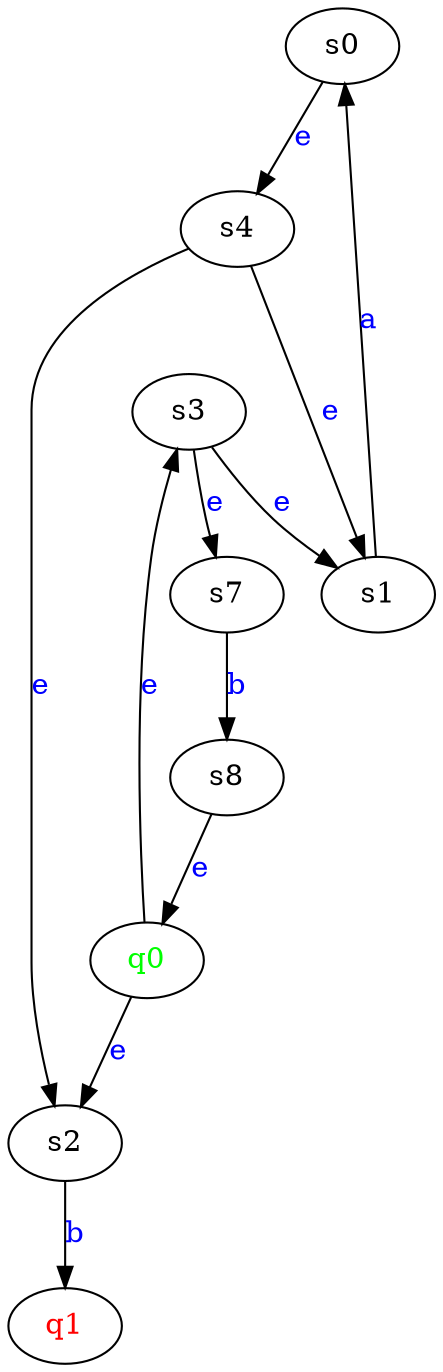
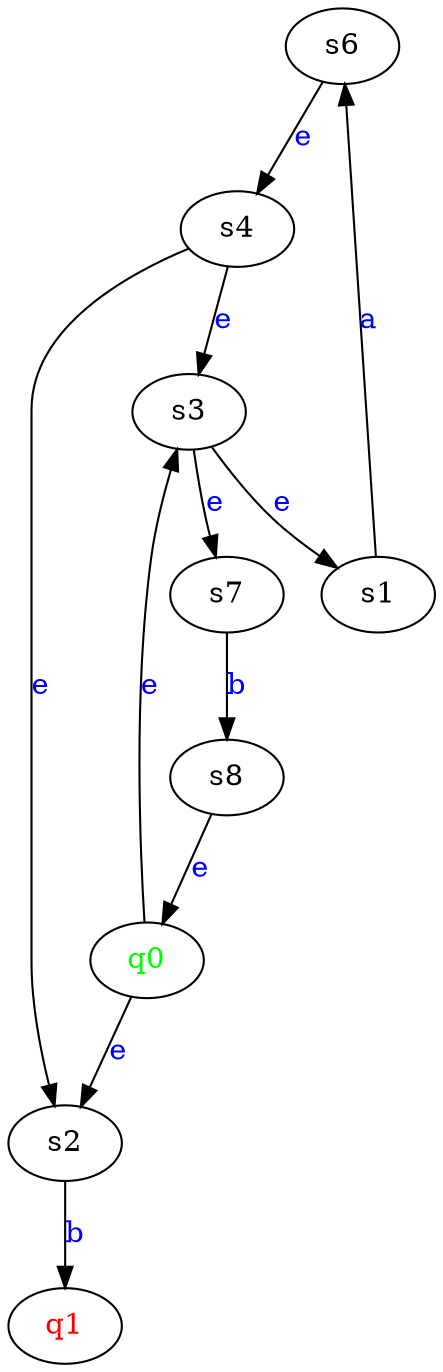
  digraph {
-   s6 [label=s0]
+   s6
    s4
    s3
    s2
    n5 [label=s1]
    s7
    n7 [label=<<font color="red">q1</font>>]
    n8 [label=<<font color="green">q0</font>>]
    s8
    s6 -> s4 [label=<<font color="blue">e</font>>]
-   s4 -> n5 [label=<<font color="blue">e</font>>]
+   s4 -> s3 [label=<<font color="blue">e</font>>]
    s4 -> s2 [label=<<font color="blue">e</font>>]
    s3 -> n5 [label=<<font color="blue">e</font>>]
    s3 -> s7 [label=<<font color="blue">e</font>>]
    s2 -> n7 [label=<<font color="blue">b</font>>]
    n5 -> s6 [label=<<font color="blue">a</font>>]
    s7 -> s8 [label=<<font color="blue">b</font>>]
    n8 -> s3 [label=<<font color="blue">e</font>>]
    n8 -> s2 [label=<<font color="blue">e</font>>]
    s8 -> n8 [label=<<font color="blue">e</font>>]
  }
